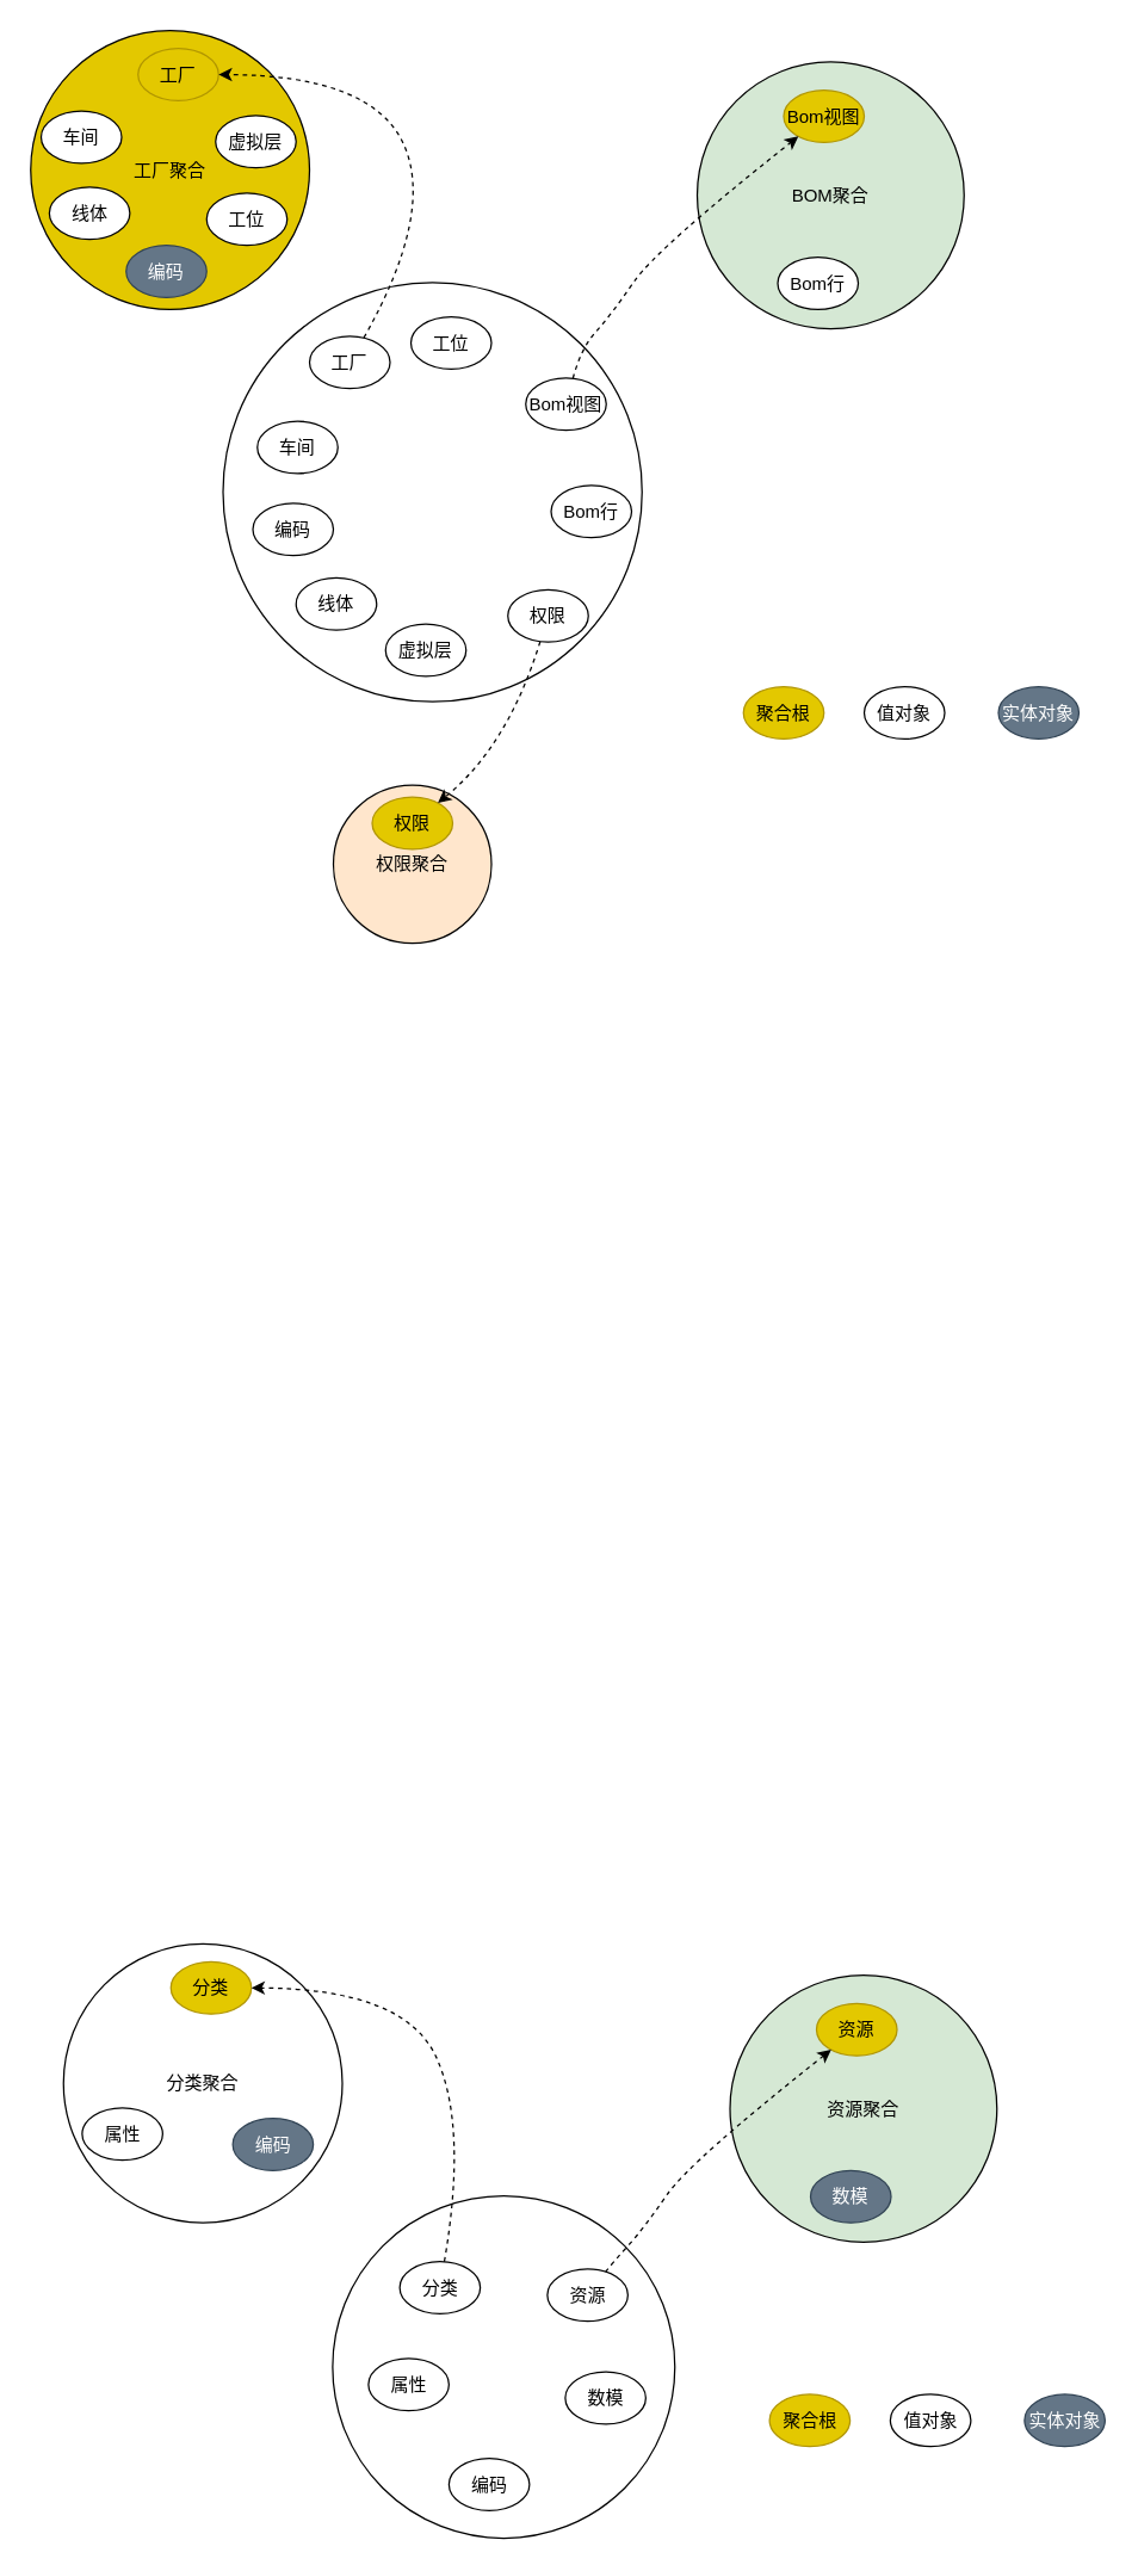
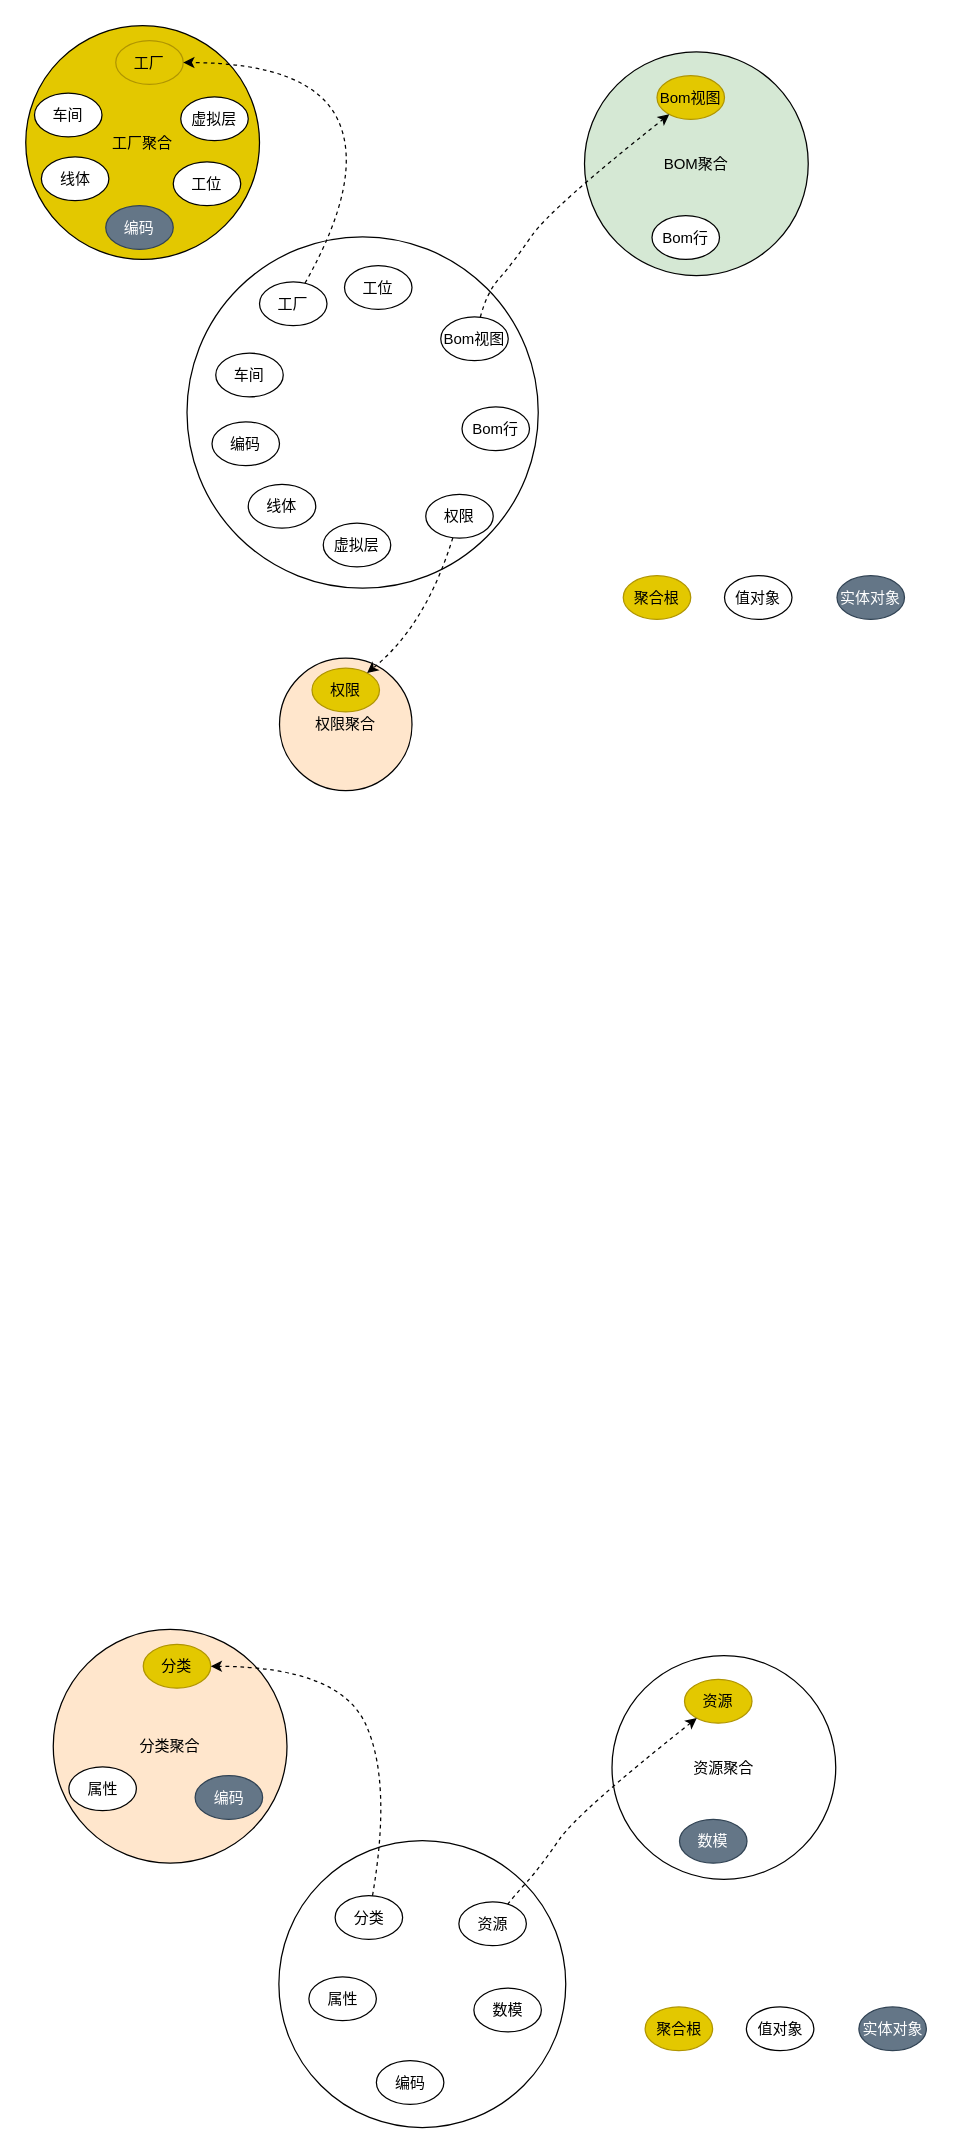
  <mxCell id="0" />
  <mxCell id="1" parent="0" />
  <mxCell id="2" value="" style="ellipse;whiteSpace=wrap;html=1;aspect=fixed;" vertex="1" parent="1"><mxGeometry x="149" y="189" width="281" height="281" as="geometry" /></mxCell>
  <mxCell id="3" value="工厂" style="ellipse;whiteSpace=wrap;html=1;" vertex="1" parent="1"><mxGeometry x="207" y="225" width="54" height="35" as="geometry" /></mxCell>
  <mxCell id="4" value="车间" style="ellipse;whiteSpace=wrap;html=1;" vertex="1" parent="1"><mxGeometry x="172" y="282" width="54" height="35" as="geometry" /></mxCell>
  <mxCell id="5" value="线体" style="ellipse;whiteSpace=wrap;html=1;" vertex="1" parent="1"><mxGeometry x="198" y="387" width="54" height="35" as="geometry" /></mxCell>
  <mxCell id="6" value="工位" style="ellipse;whiteSpace=wrap;html=1;" vertex="1" parent="1"><mxGeometry x="275" y="212" width="54" height="35" as="geometry" /></mxCell>
  <mxCell id="7" value="虚拟层" style="ellipse;whiteSpace=wrap;html=1;" vertex="1" parent="1"><mxGeometry x="258" y="418" width="54" height="35" as="geometry" /></mxCell>
  <mxCell id="8" value="Bom视图" style="ellipse;whiteSpace=wrap;html=1;" vertex="1" parent="1"><mxGeometry x="352" y="253" width="54" height="35" as="geometry" /></mxCell>
  <mxCell id="9" value="Bom行" style="ellipse;whiteSpace=wrap;html=1;" vertex="1" parent="1"><mxGeometry x="369" y="325" width="54" height="35" as="geometry" /></mxCell>
  <mxCell id="10" value="编码" style="ellipse;whiteSpace=wrap;html=1;" vertex="1" parent="1"><mxGeometry x="169" y="337" width="54" height="35" as="geometry" /></mxCell>
  <mxCell id="11" value="权限" style="ellipse;whiteSpace=wrap;html=1;" vertex="1" parent="1"><mxGeometry x="340" y="395" width="54" height="35" as="geometry" /></mxCell>
  <mxCell id="12" value="工厂聚合" style="ellipse;whiteSpace=wrap;html=1;aspect=fixed;fillColor=#e3c800;" vertex="1" parent="1"><mxGeometry x="20" y="20" width="187" height="187" as="geometry" /></mxCell>
  <mxCell id="13" value="工厂" style="ellipse;whiteSpace=wrap;html=1;fillColor=#e3c800;fontColor=#000000;strokeColor=#B09500;" vertex="1" parent="1"><mxGeometry x="92" y="32" width="54" height="35" as="geometry" /></mxCell>
  <mxCell id="14" value="车间" style="ellipse;whiteSpace=wrap;html=1;" vertex="1" parent="1"><mxGeometry x="27" y="74" width="54" height="35" as="geometry" /></mxCell>
  <mxCell id="15" value="线体" style="ellipse;whiteSpace=wrap;html=1;" vertex="1" parent="1"><mxGeometry x="32.5" y="125" width="54" height="35" as="geometry" /></mxCell>
  <mxCell id="16" value="工位" style="ellipse;whiteSpace=wrap;html=1;" vertex="1" parent="1"><mxGeometry x="138" y="129" width="54" height="35" as="geometry" /></mxCell>
  <mxCell id="17" value="虚拟层" style="ellipse;whiteSpace=wrap;html=1;" vertex="1" parent="1"><mxGeometry x="144" y="77" width="54" height="35" as="geometry" /></mxCell>
  <mxCell id="18" value="编码" style="ellipse;whiteSpace=wrap;html=1;fillColor=#647687;strokeColor=#314354;fontColor=#ffffff;" vertex="1" parent="1"><mxGeometry x="84" y="164" width="54" height="35" as="geometry" /></mxCell>
  <mxCell id="19" value="" style="curved=1;endArrow=classic;html=1;rounded=0;dashed=1;" edge="1" parent="1" source="3" target="13"><mxGeometry width="50" height="50" relative="1" as="geometry"><mxPoint x="100" y="214" as="sourcePoint" /><mxPoint x="150" y="164" as="targetPoint" /><Array as="points"><mxPoint x="291" y="142" /><mxPoint x="249" y="50" /></Array></mxGeometry></mxCell>
  <mxCell id="20" value="BOM聚合" style="ellipse;whiteSpace=wrap;html=1;aspect=fixed;fillColor=#d5e8d4;" vertex="1" parent="1"><mxGeometry x="467" y="41" width="179" height="179" as="geometry" /></mxCell>
  <mxCell id="21" value="Bom视图" style="ellipse;whiteSpace=wrap;html=1;fillColor=#e3c800;fontColor=#000000;strokeColor=#B09500;" vertex="1" parent="1"><mxGeometry x="525" y="60" width="54" height="35" as="geometry" /></mxCell>
  <mxCell id="22" value="Bom行" style="ellipse;whiteSpace=wrap;html=1;" vertex="1" parent="1"><mxGeometry x="521" y="172" width="54" height="35" as="geometry" /></mxCell>
  <mxCell id="23" value="" style="curved=1;endArrow=classic;html=1;rounded=0;dashed=1;" edge="1" parent="1" source="8" target="21"><mxGeometry width="50" height="50" relative="1" as="geometry"><mxPoint x="449" y="307" as="sourcePoint" /><mxPoint x="499" y="257" as="targetPoint" /><Array as="points"><mxPoint x="389" y="233" /><mxPoint x="409" y="211" /><mxPoint x="440" y="166" /></Array></mxGeometry></mxCell>
  <mxCell id="24" value="权限聚合" style="ellipse;whiteSpace=wrap;html=1;aspect=fixed;fillColor=#ffe6cc;" vertex="1" parent="1"><mxGeometry x="223" y="526" width="106" height="106" as="geometry" /></mxCell>
  <mxCell id="25" value="权限" style="ellipse;whiteSpace=wrap;html=1;fillColor=#e3c800;fontColor=#000000;strokeColor=#B09500;" vertex="1" parent="1"><mxGeometry x="249" y="534" width="54" height="35" as="geometry" /></mxCell>
  <mxCell id="26" value="" style="curved=1;endArrow=classic;html=1;rounded=0;dashed=1;" edge="1" parent="1" source="11" target="25"><mxGeometry width="50" height="50" relative="1" as="geometry"><mxPoint x="340" y="550" as="sourcePoint" /><mxPoint x="390" y="500" as="targetPoint" /><Array as="points"><mxPoint x="340" y="500" /></Array></mxGeometry></mxCell>
  <mxCell id="27" value="聚合根" style="ellipse;whiteSpace=wrap;html=1;fillColor=#e3c800;fontColor=#000000;strokeColor=#B09500;" vertex="1" parent="1"><mxGeometry x="498" y="460" width="54" height="35" as="geometry" /></mxCell>
  <mxCell id="28" value="值对象" style="ellipse;whiteSpace=wrap;html=1;" vertex="1" parent="1"><mxGeometry x="579" y="460" width="54" height="35" as="geometry" /></mxCell>
  <mxCell id="29" value="实体对象" style="ellipse;whiteSpace=wrap;html=1;fillColor=#647687;strokeColor=#314354;fontColor=#ffffff;" vertex="1" parent="1"><mxGeometry x="669" y="460" width="54" height="35" as="geometry" /></mxCell>
  <mxCell id="30" value="" style="ellipse;whiteSpace=wrap;html=1;aspect=fixed;" vertex="1" parent="1"><mxGeometry x="222.5" y="1472" width="229.5" height="229.5" as="geometry" /></mxCell>
  <mxCell id="31" value="分类" style="ellipse;whiteSpace=wrap;html=1;" vertex="1" parent="1"><mxGeometry x="267.5" y="1516" width="54" height="35" as="geometry" /></mxCell>
  <mxCell id="32" value="属性" style="ellipse;whiteSpace=wrap;html=1;" vertex="1" parent="1"><mxGeometry x="246.5" y="1581" width="54" height="35" as="geometry" /></mxCell>
  <mxCell id="33" value="资源" style="ellipse;whiteSpace=wrap;html=1;" vertex="1" parent="1"><mxGeometry x="366.5" y="1521" width="54" height="35" as="geometry" /></mxCell>
  <mxCell id="34" value="数模" style="ellipse;whiteSpace=wrap;html=1;" vertex="1" parent="1"><mxGeometry x="378.5" y="1590" width="54" height="35" as="geometry" /></mxCell>
  <mxCell id="35" value="编码" style="ellipse;whiteSpace=wrap;html=1;" vertex="1" parent="1"><mxGeometry x="300.5" y="1648" width="54" height="35" as="geometry" /></mxCell>
- <mxCell id="36" value="分类聚合" style="ellipse;whiteSpace=wrap;html=1;aspect=fixed;" vertex="1" parent="1"><mxGeometry x="42" y="1303" width="187" height="187" as="geometry" /></mxCell>
+ <mxCell id="36" value="分类聚合" style="ellipse;whiteSpace=wrap;html=1;aspect=fixed;fillColor=#ffe6cc;" vertex="1" parent="1"><mxGeometry x="42" y="1303" width="187" height="187" as="geometry" /></mxCell>
  <mxCell id="37" value="分类" style="ellipse;whiteSpace=wrap;html=1;fillColor=#e3c800;fontColor=#000000;strokeColor=#B09500;" vertex="1" parent="1"><mxGeometry x="114" y="1315" width="54" height="35" as="geometry" /></mxCell>
  <mxCell id="38" value="属性" style="ellipse;whiteSpace=wrap;html=1;" vertex="1" parent="1"><mxGeometry x="54.5" y="1413" width="54" height="35" as="geometry" /></mxCell>
  <mxCell id="39" value="编码" style="ellipse;whiteSpace=wrap;html=1;fillColor=#647687;strokeColor=#314354;fontColor=#ffffff;" vertex="1" parent="1"><mxGeometry x="155.5" y="1420" width="54" height="35" as="geometry" /></mxCell>
  <mxCell id="40" value="" style="curved=1;endArrow=classic;html=1;rounded=0;dashed=1;" edge="1" parent="1" source="31" target="37"><mxGeometry width="50" height="50" relative="1" as="geometry"><mxPoint x="122" y="1497" as="sourcePoint" /><mxPoint x="172" y="1447" as="targetPoint" /><Array as="points"><mxPoint x="313" y="1425" /><mxPoint x="271" y="1333" /></Array></mxGeometry></mxCell>
- <mxCell id="41" value="资源聚合" style="ellipse;whiteSpace=wrap;html=1;aspect=fixed;fillColor=#d5e8d4;" vertex="1" parent="1"><mxGeometry x="489" y="1324" width="179" height="179" as="geometry" /></mxCell>
+ <mxCell id="41" value="资源聚合" style="ellipse;whiteSpace=wrap;html=1;aspect=fixed;" vertex="1" parent="1"><mxGeometry x="489" y="1324" width="179" height="179" as="geometry" /></mxCell>
  <mxCell id="42" value="资源" style="ellipse;whiteSpace=wrap;html=1;fillColor=#e3c800;fontColor=#000000;strokeColor=#B09500;" vertex="1" parent="1"><mxGeometry x="547" y="1343" width="54" height="35" as="geometry" /></mxCell>
  <mxCell id="43" value="数模" style="ellipse;whiteSpace=wrap;html=1;fillColor=#647687;fontColor=#ffffff;strokeColor=#314354;" vertex="1" parent="1"><mxGeometry x="543" y="1455" width="54" height="35" as="geometry" /></mxCell>
  <mxCell id="44" value="" style="curved=1;endArrow=classic;html=1;rounded=0;dashed=1;" edge="1" parent="1" source="33" target="42"><mxGeometry width="50" height="50" relative="1" as="geometry"><mxPoint x="471" y="1590" as="sourcePoint" /><mxPoint x="521" y="1540" as="targetPoint" /><Array as="points"><mxPoint x="411" y="1516" /><mxPoint x="431" y="1494" /><mxPoint x="462" y="1449" /></Array></mxGeometry></mxCell>
  <mxCell id="45" value="聚合根" style="ellipse;whiteSpace=wrap;html=1;fillColor=#e3c800;fontColor=#000000;strokeColor=#B09500;" vertex="1" parent="1"><mxGeometry x="515.5" y="1605" width="54" height="35" as="geometry" /></mxCell>
  <mxCell id="46" value="值对象" style="ellipse;whiteSpace=wrap;html=1;" vertex="1" parent="1"><mxGeometry x="596.5" y="1605" width="54" height="35" as="geometry" /></mxCell>
  <mxCell id="47" value="实体对象" style="ellipse;whiteSpace=wrap;html=1;fillColor=#647687;strokeColor=#314354;fontColor=#ffffff;" vertex="1" parent="1"><mxGeometry x="686.5" y="1605" width="54" height="35" as="geometry" /></mxCell>
